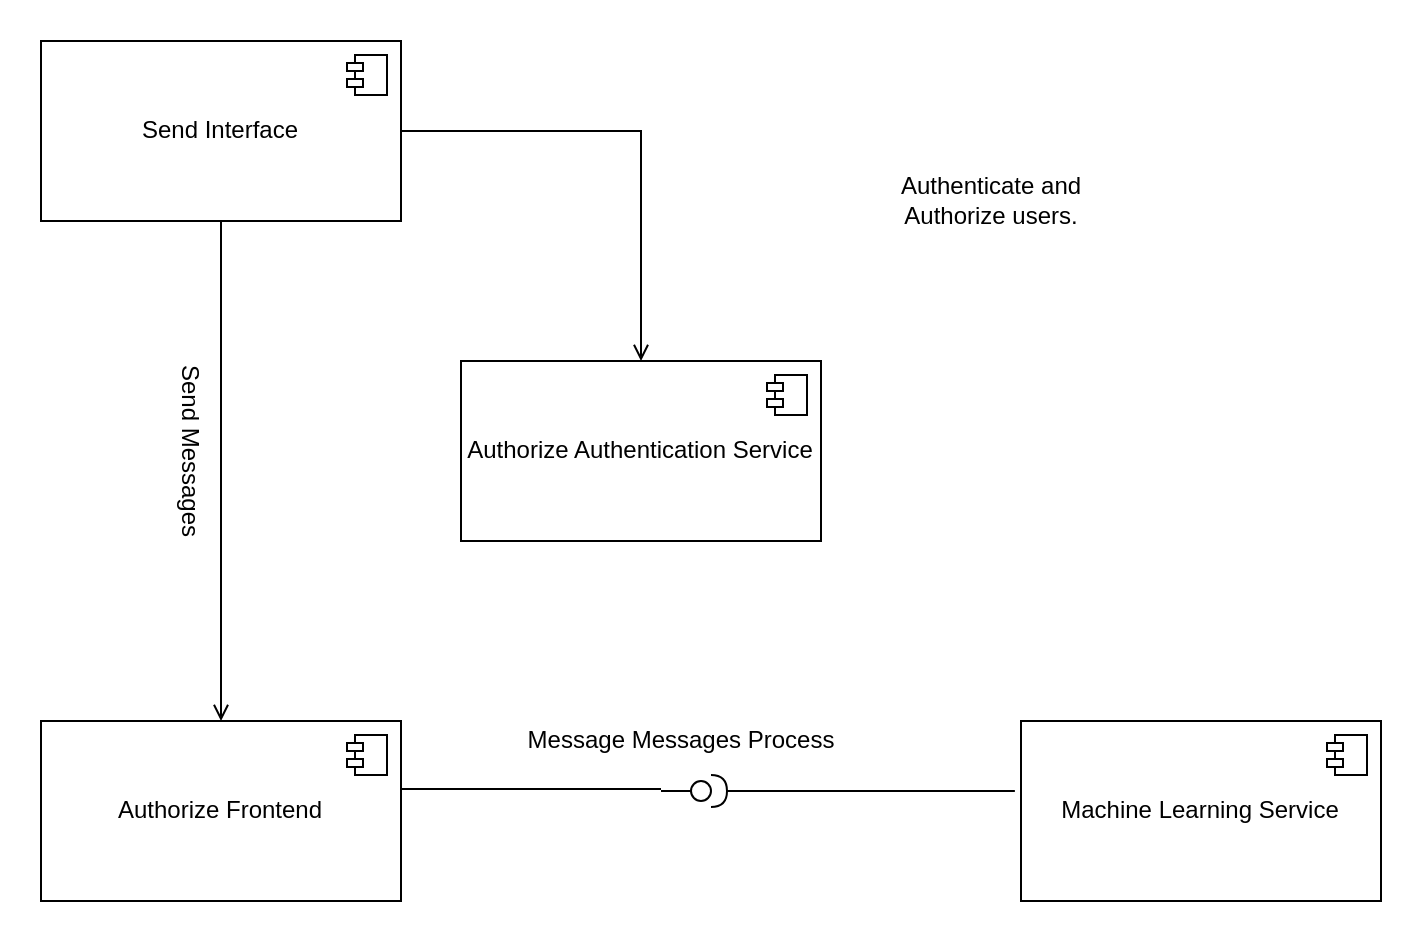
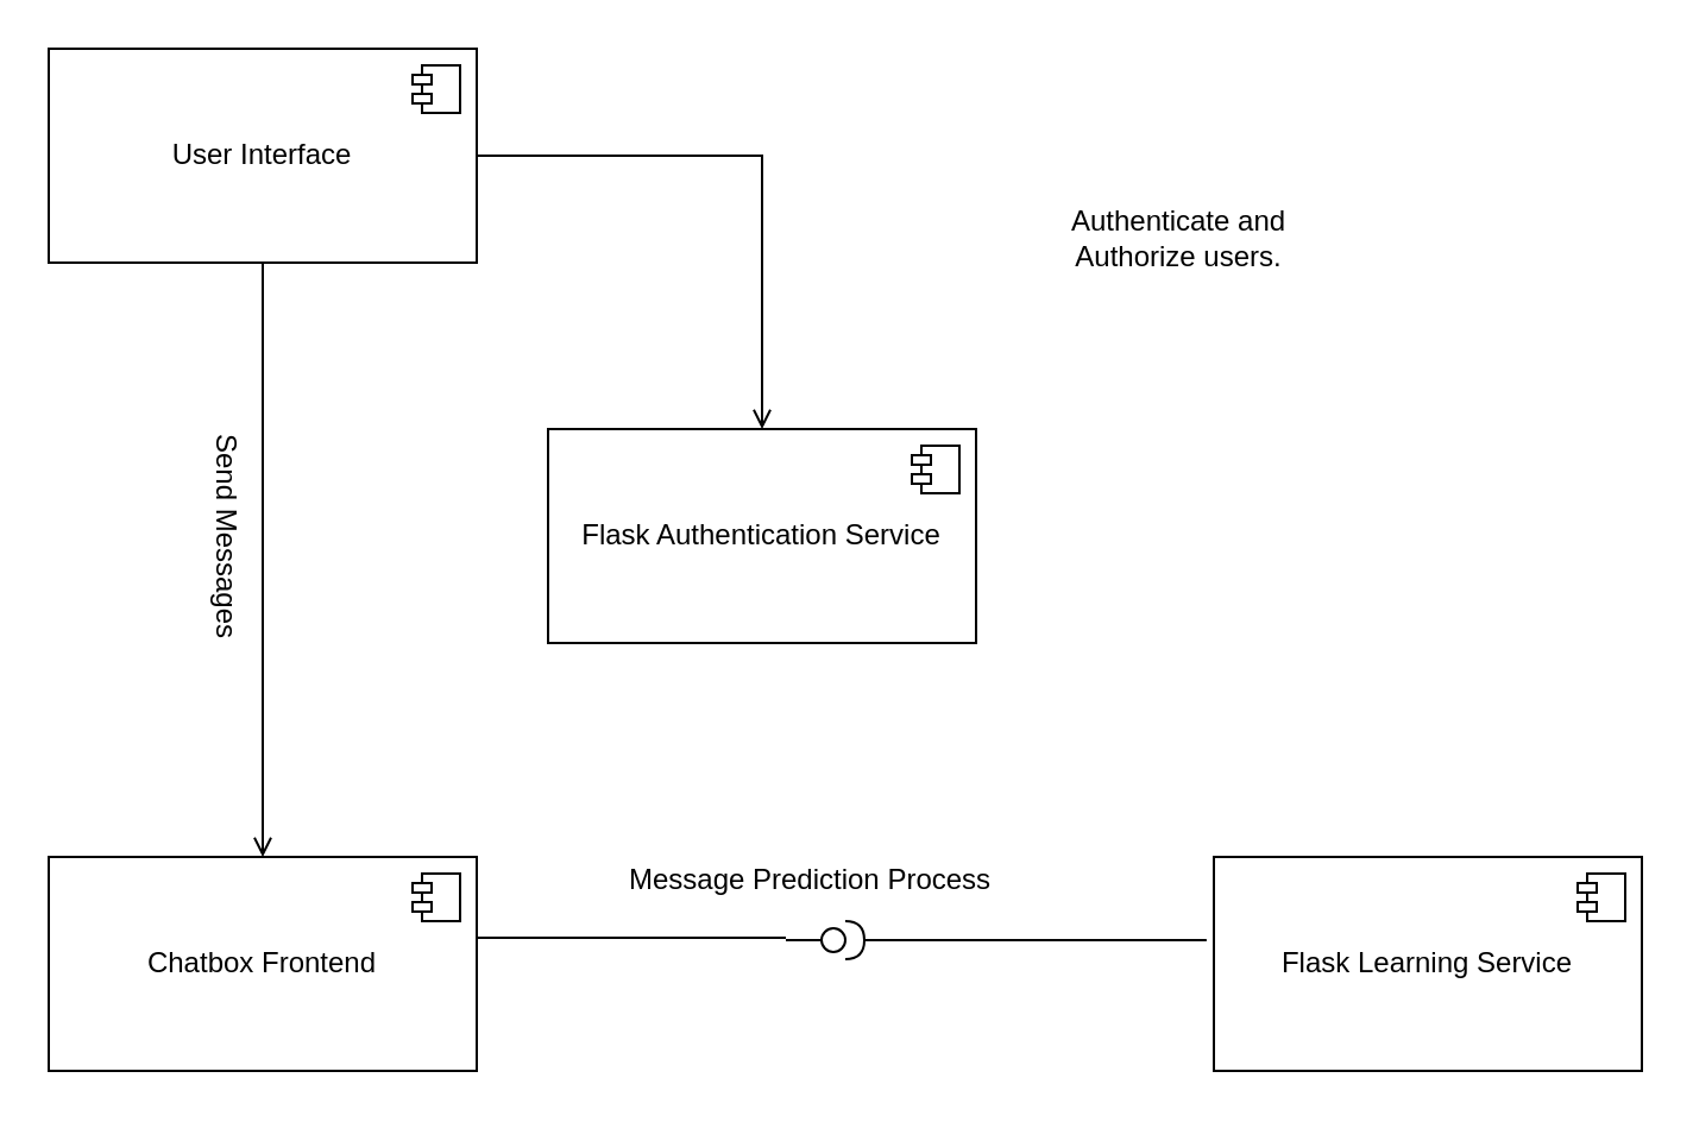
  <mxCell id="0" />
  <mxCell id="1" parent="0" />
  <mxCell id="2" style="edgeStyle=orthogonalEdgeStyle;rounded=0;orthogonalLoop=1;jettySize=auto;html=1;entryX=0.5;entryY=0;entryDx=0;entryDy=0;endArrow=open;" edge="1" parent="1" source="4" target="6"><mxGeometry relative="1" as="geometry" /></mxCell>
  <mxCell id="3" style="edgeStyle=orthogonalEdgeStyle;rounded=0;orthogonalLoop=1;jettySize=auto;html=1;exitX=0.5;exitY=1;exitDx=0;exitDy=0;entryX=0.5;entryY=0;entryDx=0;entryDy=0;endArrow=open;" edge="1" parent="1" source="4" target="8"><mxGeometry relative="1" as="geometry" /></mxCell>
- <mxCell id="4" value="Send Interface" style="html=1;dropTarget=0;whiteSpace=wrap;" vertex="1" parent="1"><mxGeometry x="20" y="20" width="180" height="90" as="geometry" /></mxCell>
+ <mxCell id="4" value="User Interface" style="html=1;dropTarget=0;whiteSpace=wrap;" vertex="1" parent="1"><mxGeometry x="20" y="20" width="180" height="90" as="geometry" /></mxCell>
  <mxCell id="5" value="" style="shape=module;jettyWidth=8;jettyHeight=4;" vertex="1" parent="4"><mxGeometry x="1" width="20" height="20" relative="1" as="geometry"><mxPoint x="-27" y="7" as="offset" /></mxGeometry></mxCell>
- <mxCell id="6" value="Authorize Authentication Service" style="html=1;dropTarget=0;whiteSpace=wrap;" vertex="1" parent="1"><mxGeometry x="230" y="180" width="180" height="90" as="geometry" /></mxCell>
+ <mxCell id="6" value="Flask Authentication Service" style="html=1;dropTarget=0;whiteSpace=wrap;" vertex="1" parent="1"><mxGeometry x="230" y="180" width="180" height="90" as="geometry" /></mxCell>
  <mxCell id="7" value="" style="shape=module;jettyWidth=8;jettyHeight=4;" vertex="1" parent="6"><mxGeometry x="1" width="20" height="20" relative="1" as="geometry"><mxPoint x="-27" y="7" as="offset" /></mxGeometry></mxCell>
- <mxCell id="8" value="Authorize Frontend" style="html=1;dropTarget=0;whiteSpace=wrap;" vertex="1" parent="1"><mxGeometry x="20" y="360" width="180" height="90" as="geometry" /></mxCell>
+ <mxCell id="8" value="Chatbox Frontend" style="html=1;dropTarget=0;whiteSpace=wrap;" vertex="1" parent="1"><mxGeometry x="20" y="360" width="180" height="90" as="geometry" /></mxCell>
  <mxCell id="9" value="" style="shape=module;jettyWidth=8;jettyHeight=4;" vertex="1" parent="8"><mxGeometry x="1" width="20" height="20" relative="1" as="geometry"><mxPoint x="-27" y="7" as="offset" /></mxGeometry></mxCell>
- <mxCell id="10" value="Machine Learning Service" style="html=1;dropTarget=0;whiteSpace=wrap;" vertex="1" parent="1"><mxGeometry x="510" y="360" width="180" height="90" as="geometry" /></mxCell>
+ <mxCell id="10" value="Flask Learning Service" style="html=1;dropTarget=0;whiteSpace=wrap;" vertex="1" parent="1"><mxGeometry x="510" y="360" width="180" height="90" as="geometry" /></mxCell>
  <mxCell id="11" value="" style="shape=module;jettyWidth=8;jettyHeight=4;" vertex="1" parent="10"><mxGeometry x="1" width="20" height="20" relative="1" as="geometry"><mxPoint x="-27" y="7" as="offset" /></mxGeometry></mxCell>
  <mxCell id="12" value="" style="rounded=0;orthogonalLoop=1;jettySize=auto;html=1;endArrow=none;endFill=0;sketch=0;sourcePerimeterSpacing=0;targetPerimeterSpacing=0;" edge="1" target="15" parent="1"><mxGeometry relative="1" as="geometry"><mxPoint x="330" y="395" as="sourcePoint" /></mxGeometry></mxCell>
  <mxCell id="13" value="" style="rounded=0;orthogonalLoop=1;jettySize=auto;html=1;endArrow=halfCircle;endFill=0;endSize=6;strokeWidth=1;sketch=0;" edge="1" parent="1" source="15"><mxGeometry relative="1" as="geometry"><mxPoint x="410" y="395" as="sourcePoint" /><mxPoint x="350" y="395" as="targetPoint" /></mxGeometry></mxCell>
  <mxCell id="14" value="" style="rounded=0;orthogonalLoop=1;jettySize=auto;html=1;endArrow=halfCircle;endFill=0;endSize=6;strokeWidth=1;sketch=0;exitX=-0.017;exitY=0.389;exitDx=0;exitDy=0;exitPerimeter=0;" edge="1" parent="1" source="10" target="15"><mxGeometry relative="1" as="geometry"><mxPoint x="410" y="395" as="sourcePoint" /><mxPoint x="350" y="395" as="targetPoint" /></mxGeometry></mxCell>
  <mxCell id="15" value="" style="ellipse;whiteSpace=wrap;html=1;align=center;aspect=fixed;resizable=0;points=[];outlineConnect=0;sketch=0;" vertex="1" parent="1"><mxGeometry x="345" y="390" width="10" height="10" as="geometry" /></mxCell>
  <mxCell id="16" value="" style="line;strokeWidth=1;fillColor=none;align=left;verticalAlign=middle;spacingTop=-1;spacingLeft=3;spacingRight=3;rotatable=0;labelPosition=right;points=[];portConstraint=eastwest;strokeColor=inherit;" vertex="1" parent="1"><mxGeometry x="200" y="390" width="130" height="8" as="geometry" /></mxCell>
- <mxCell id="17" value="Message Messages Process" style="text;html=1;align=center;verticalAlign=middle;resizable=0;points=[];autosize=1;strokeColor=none;fillColor=none;" vertex="1" parent="1"><mxGeometry x="250" y="355" width="180" height="30" as="geometry" /></mxCell>
+ <mxCell id="17" value="Message Prediction Process" style="text;html=1;align=center;verticalAlign=middle;resizable=0;points=[];autosize=1;strokeColor=none;fillColor=none;" vertex="1" parent="1"><mxGeometry x="250" y="355" width="180" height="30" as="geometry" /></mxCell>
  <mxCell id="18" value="Send Messages" style="text;html=1;align=center;verticalAlign=middle;resizable=0;points=[];autosize=1;strokeColor=none;fillColor=none;rotation=90;" vertex="1" parent="1"><mxGeometry x="40" y="210" width="110" height="30" as="geometry" /></mxCell>
  <mxCell id="19" value="Authenticate and&lt;br&gt;Authorize users." style="text;html=1;align=center;verticalAlign=middle;resizable=0;points=[];autosize=1;strokeColor=none;fillColor=none;" vertex="1" parent="1"><mxGeometry x="440" y="80" width="110" height="40" as="geometry" /></mxCell>
